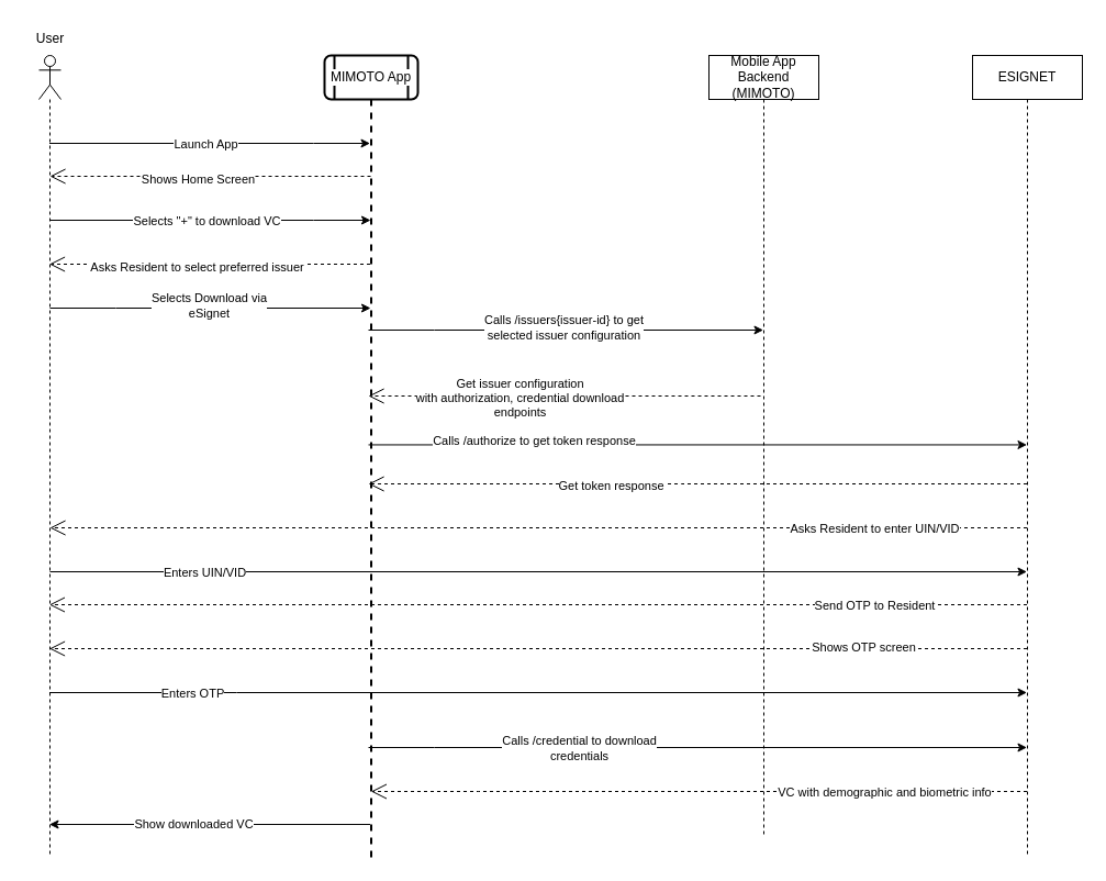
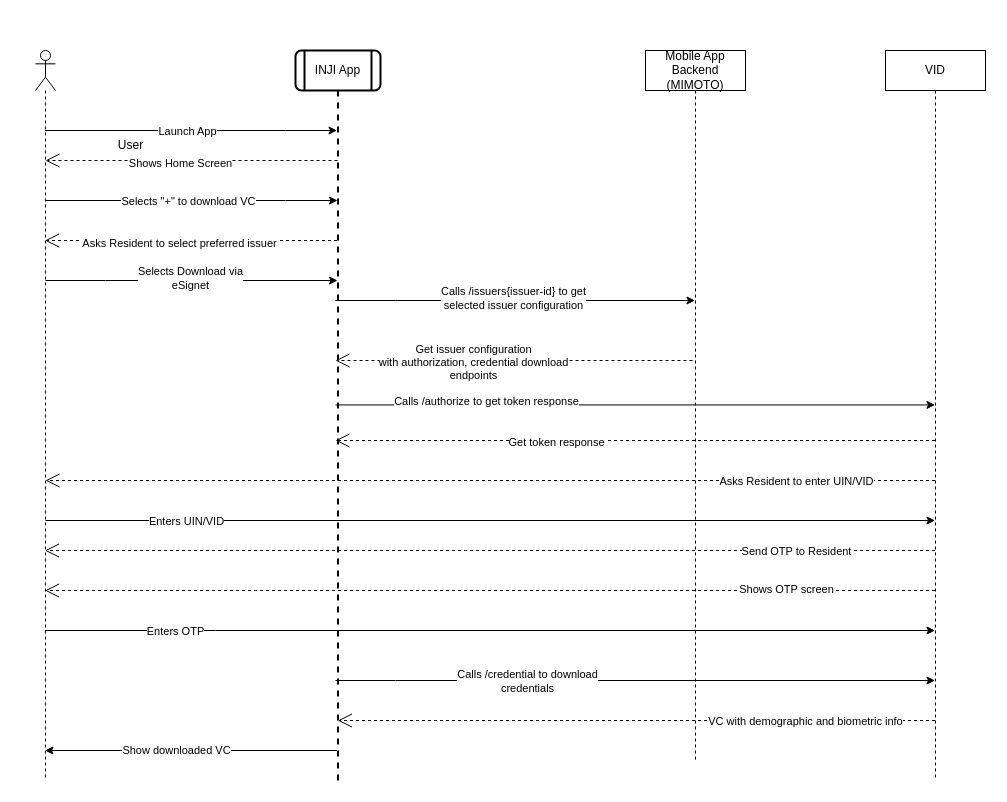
  <mxCell id="0" />
  <mxCell id="1" parent="0" />
  <mxCell id="2" style="edgeStyle=elbowEdgeStyle;rounded=0;orthogonalLoop=1;jettySize=auto;html=1;elbow=vertical;curved=0;" parent="1" edge="1"><mxGeometry relative="1" as="geometry"><Array as="points"><mxPoint x="505.61" y="404.44" /></Array><mxPoint x="334.999" y="404.44" as="sourcePoint" /><mxPoint x="934.5" y="404.44" as="targetPoint" /></mxGeometry></mxCell>
  <mxCell id="3" value="Calls&amp;nbsp;/authorize to get token response" style="edgeLabel;html=1;align=center;verticalAlign=middle;resizable=0;points=[];" parent="2" vertex="1" connectable="0"><mxGeometry x="0.284" y="-2" relative="1" as="geometry"><mxPoint x="-234" y="-6" as="offset" /></mxGeometry></mxCell>
  <mxCell id="4" value="" style="shape=umlLifeline;perimeter=lifelinePerimeter;whiteSpace=wrap;html=1;container=1;dropTarget=0;collapsible=0;recursiveResize=0;outlineConnect=0;portConstraint=eastwest;newEdgeStyle={&quot;edgeStyle&quot;:&quot;elbowEdgeStyle&quot;,&quot;elbow&quot;:&quot;vertical&quot;,&quot;curved&quot;:0,&quot;rounded&quot;:0};participant=umlActor;fontStyle=0" parent="1" vertex="1"><mxGeometry x="35" y="50" width="20" height="730" as="geometry" /></mxCell>
- <mxCell id="5" value="User" style="text;html=1;align=center;verticalAlign=middle;resizable=0;points=[];autosize=1;strokeColor=none;fillColor=none;" parent="1" vertex="1"><mxGeometry x="20" y="20" width="50" height="30" as="geometry" /></mxCell>
+ <mxCell id="5" value="User" style="text;html=1;align=center;verticalAlign=middle;resizable=0;points=[];autosize=1;strokeColor=none;fillColor=none;" parent="1" vertex="1"><mxGeometry x="105" y="130" width="50" height="30" as="geometry" /></mxCell>
  <mxCell id="6" style="edgeStyle=elbowEdgeStyle;rounded=0;orthogonalLoop=1;jettySize=auto;html=1;elbow=vertical;curved=0;" parent="1" source="8" target="4" edge="1"><mxGeometry relative="1" as="geometry"><Array as="points"><mxPoint x="145" y="750" /></Array></mxGeometry></mxCell>
  <mxCell id="7" value="Show downloaded VC" style="edgeLabel;html=1;align=center;verticalAlign=middle;resizable=0;points=[];" parent="6" vertex="1" connectable="0"><mxGeometry x="0.401" y="-1" relative="1" as="geometry"><mxPoint x="44" as="offset" /></mxGeometry></mxCell>
- <mxCell id="8" value="MIMOTO App" style="shape=umlLifeline;perimeter=lifelinePerimeter;whiteSpace=wrap;html=1;container=1;dropTarget=0;collapsible=0;recursiveResize=0;outlineConnect=0;portConstraint=eastwest;newEdgeStyle={&quot;edgeStyle&quot;:&quot;elbowEdgeStyle&quot;,&quot;elbow&quot;:&quot;vertical&quot;,&quot;curved&quot;:0,&quot;rounded&quot;:0};participant=process;verticalAlign=middle;strokeColor=default;shadow=0;dashed=0;strokeWidth=2;labelBackgroundColor=#ffffff;fillColor=default;fontColor=default;sketch=0;gradientColor=none;fontStyle=0;rounded=1;" parent="1" vertex="1"><mxGeometry x="295" y="50" width="85" height="730" as="geometry" /></mxCell>
+ <mxCell id="8" value="INJI App" style="shape=umlLifeline;perimeter=lifelinePerimeter;whiteSpace=wrap;html=1;container=1;dropTarget=0;collapsible=0;recursiveResize=0;outlineConnect=0;portConstraint=eastwest;newEdgeStyle={&quot;edgeStyle&quot;:&quot;elbowEdgeStyle&quot;,&quot;elbow&quot;:&quot;vertical&quot;,&quot;curved&quot;:0,&quot;rounded&quot;:0};participant=process;verticalAlign=middle;strokeColor=default;shadow=0;dashed=0;strokeWidth=2;labelBackgroundColor=#ffffff;fillColor=default;fontColor=default;sketch=0;gradientColor=none;fontStyle=0;rounded=1;" parent="1" vertex="1"><mxGeometry x="295" y="50" width="85" height="730" as="geometry" /></mxCell>
  <mxCell id="9" style="edgeStyle=elbowEdgeStyle;rounded=1;orthogonalLoop=1;jettySize=auto;html=1;elbow=vertical;curved=0;endArrow=open;endSize=12;dashed=1;" parent="1" edge="1"><mxGeometry relative="1" as="geometry"><Array as="points"><mxPoint x="455" y="550" /><mxPoint x="555" y="490" /><mxPoint x="375" y="450" /><mxPoint x="405" y="430" /><mxPoint x="425" y="410" /><mxPoint x="315" y="350" /><mxPoint x="205" y="330" /></Array><mxPoint x="934.5" y="550" as="sourcePoint" /><mxPoint x="44.389" y="550" as="targetPoint" /></mxGeometry></mxCell>
  <mxCell id="10" value="Send OTP to Resident" style="edgeLabel;html=1;align=center;verticalAlign=middle;resizable=0;points=[];" vertex="1" connectable="0" parent="9"><mxGeometry x="-0.629" y="2" relative="1" as="geometry"><mxPoint x="26" y="-2" as="offset" /></mxGeometry></mxCell>
  <mxCell id="11" style="edgeStyle=elbowEdgeStyle;rounded=1;orthogonalLoop=1;jettySize=auto;html=1;elbow=vertical;curved=0;endArrow=open;endSize=12;dashed=1;" parent="1" edge="1"><mxGeometry relative="1" as="geometry"><mxPoint x="692" y="360" as="sourcePoint" /><mxPoint x="335" y="360" as="targetPoint" /></mxGeometry></mxCell>
  <mxCell id="12" value="Get issuer configuration&lt;br&gt;with authorization, credential download&lt;br&gt;endpoints" style="edgeLabel;html=1;align=center;verticalAlign=middle;resizable=0;points=[];" parent="11" vertex="1" connectable="0"><mxGeometry x="0.314" y="1" relative="1" as="geometry"><mxPoint x="15" as="offset" /></mxGeometry></mxCell>
  <mxCell id="13" style="edgeStyle=elbowEdgeStyle;rounded=1;orthogonalLoop=1;jettySize=auto;html=1;elbow=vertical;curved=0;endArrow=open;endSize=12;dashed=1;" parent="1" source="16" edge="1"><mxGeometry relative="1" as="geometry"><Array as="points"><mxPoint x="445" y="720" /></Array><mxPoint x="694.5" y="720" as="sourcePoint" /><mxPoint x="337.389" y="720" as="targetPoint" /></mxGeometry></mxCell>
  <mxCell id="14" value="VC with demographic and biometric info" style="edgeLabel;html=1;align=center;verticalAlign=middle;resizable=0;points=[];" parent="13" vertex="1" connectable="0"><mxGeometry x="0.218" y="2" relative="1" as="geometry"><mxPoint x="234" y="-2" as="offset" /></mxGeometry></mxCell>
  <mxCell id="15" value="Mobile App Backend&lt;br&gt;(MIMOTO)" style="shape=umlLifeline;perimeter=lifelinePerimeter;whiteSpace=wrap;html=1;container=1;dropTarget=0;collapsible=0;recursiveResize=0;outlineConnect=0;portConstraint=eastwest;newEdgeStyle={&quot;edgeStyle&quot;:&quot;elbowEdgeStyle&quot;,&quot;elbow&quot;:&quot;vertical&quot;,&quot;curved&quot;:0,&quot;rounded&quot;:0};" parent="1" vertex="1"><mxGeometry x="645" y="50" width="100" height="710" as="geometry" /></mxCell>
- <mxCell id="16" value="ESIGNET" style="shape=umlLifeline;perimeter=lifelinePerimeter;whiteSpace=wrap;html=1;container=1;dropTarget=0;collapsible=0;recursiveResize=0;outlineConnect=0;portConstraint=eastwest;newEdgeStyle={&quot;edgeStyle&quot;:&quot;elbowEdgeStyle&quot;,&quot;elbow&quot;:&quot;vertical&quot;,&quot;curved&quot;:0,&quot;rounded&quot;:0};" vertex="1" parent="1"><mxGeometry x="885" y="50" width="100" height="730" as="geometry" /></mxCell>
+ <mxCell id="16" value="VID" style="shape=umlLifeline;perimeter=lifelinePerimeter;whiteSpace=wrap;html=1;container=1;dropTarget=0;collapsible=0;recursiveResize=0;outlineConnect=0;portConstraint=eastwest;newEdgeStyle={&quot;edgeStyle&quot;:&quot;elbowEdgeStyle&quot;,&quot;elbow&quot;:&quot;vertical&quot;,&quot;curved&quot;:0,&quot;rounded&quot;:0};" vertex="1" parent="1"><mxGeometry x="885" y="50" width="100" height="730" as="geometry" /></mxCell>
  <mxCell id="17" style="edgeStyle=elbowEdgeStyle;rounded=0;orthogonalLoop=1;jettySize=auto;html=1;elbow=horizontal;curved=0;" edge="1" parent="1"><mxGeometry relative="1" as="geometry"><Array as="points"><mxPoint x="285" y="130" /><mxPoint x="135" y="70" /></Array><mxPoint x="44.5" y="130" as="sourcePoint" /><mxPoint x="336.5" y="130" as="targetPoint" /></mxGeometry></mxCell>
  <mxCell id="18" value="Launch App" style="edgeLabel;html=1;align=center;verticalAlign=middle;resizable=0;points=[];" vertex="1" connectable="0" parent="17"><mxGeometry x="-0.291" relative="1" as="geometry"><mxPoint x="38" as="offset" /></mxGeometry></mxCell>
  <mxCell id="19" style="edgeStyle=elbowEdgeStyle;rounded=1;orthogonalLoop=1;jettySize=auto;html=1;elbow=horizontal;curved=0;endArrow=open;endSize=12;dashed=1;" edge="1" parent="1"><mxGeometry relative="1" as="geometry"><Array as="points"><mxPoint x="155.5" y="160" /></Array><mxPoint x="337" y="160" as="sourcePoint" /><mxPoint x="45" y="160" as="targetPoint" /></mxGeometry></mxCell>
  <mxCell id="20" value="Shows Home Screen" style="edgeLabel;html=1;align=center;verticalAlign=middle;resizable=0;points=[];" vertex="1" connectable="0" parent="19"><mxGeometry x="0.092" y="2" relative="1" as="geometry"><mxPoint x="1" as="offset" /></mxGeometry></mxCell>
  <mxCell id="21" style="edgeStyle=elbowEdgeStyle;rounded=0;orthogonalLoop=1;jettySize=auto;html=1;elbow=horizontal;curved=0;" edge="1" parent="1"><mxGeometry relative="1" as="geometry"><Array as="points"><mxPoint x="285" y="200" /><mxPoint x="135" y="140" /></Array><mxPoint x="45" y="200" as="sourcePoint" /><mxPoint x="337" y="200" as="targetPoint" /></mxGeometry></mxCell>
  <mxCell id="22" value="Selects &quot;+&quot; to download VC" style="edgeLabel;html=1;align=center;verticalAlign=middle;resizable=0;points=[];" vertex="1" connectable="0" parent="21"><mxGeometry x="-0.291" relative="1" as="geometry"><mxPoint x="38" as="offset" /></mxGeometry></mxCell>
  <mxCell id="23" style="edgeStyle=elbowEdgeStyle;rounded=1;orthogonalLoop=1;jettySize=auto;html=1;elbow=horizontal;curved=0;endArrow=open;endSize=12;dashed=1;" edge="1" parent="1"><mxGeometry relative="1" as="geometry"><Array as="points"><mxPoint x="155" y="240" /></Array><mxPoint x="336.5" y="240" as="sourcePoint" /><mxPoint x="44.5" y="240" as="targetPoint" /></mxGeometry></mxCell>
  <mxCell id="24" value="Asks Resident to select preferred issuer" style="edgeLabel;html=1;align=center;verticalAlign=middle;resizable=0;points=[];" vertex="1" connectable="0" parent="23"><mxGeometry x="0.092" y="2" relative="1" as="geometry"><mxPoint x="1" as="offset" /></mxGeometry></mxCell>
  <mxCell id="25" style="edgeStyle=elbowEdgeStyle;rounded=0;orthogonalLoop=1;jettySize=auto;html=1;elbow=horizontal;curved=0;" edge="1" parent="1"><mxGeometry relative="1" as="geometry"><Array as="points"><mxPoint x="105" y="280" /><mxPoint x="265" y="290" /><mxPoint x="165" y="250" /></Array><mxPoint x="45" y="280" as="sourcePoint" /><mxPoint x="337" y="280" as="targetPoint" /></mxGeometry></mxCell>
  <mxCell id="26" value="Selects Download via&lt;br&gt;eSignet" style="edgeLabel;html=1;align=center;verticalAlign=middle;resizable=0;points=[];" vertex="1" connectable="0" parent="25"><mxGeometry x="-0.017" y="3" relative="1" as="geometry"><mxPoint as="offset" /></mxGeometry></mxCell>
  <mxCell id="27" style="edgeStyle=elbowEdgeStyle;rounded=0;orthogonalLoop=1;jettySize=auto;html=1;elbow=horizontal;curved=0;" edge="1" parent="1" target="15"><mxGeometry relative="1" as="geometry"><Array as="points"><mxPoint x="395" y="300" /><mxPoint x="555" y="310" /><mxPoint x="455" y="270" /></Array><mxPoint x="335" y="300" as="sourcePoint" /><mxPoint x="627" y="300" as="targetPoint" /></mxGeometry></mxCell>
  <mxCell id="28" value="Calls /issuers{issuer-id} to get&lt;br&gt;selected issuer configuration" style="edgeLabel;html=1;align=center;verticalAlign=middle;resizable=0;points=[];" vertex="1" connectable="0" parent="27"><mxGeometry x="-0.017" y="3" relative="1" as="geometry"><mxPoint as="offset" /></mxGeometry></mxCell>
  <mxCell id="29" style="edgeStyle=elbowEdgeStyle;rounded=0;orthogonalLoop=1;jettySize=auto;html=1;elbow=vertical;curved=0;" edge="1" parent="1" target="16"><mxGeometry relative="1" as="geometry"><Array as="points"><mxPoint x="216" y="520" /></Array><mxPoint x="45" y="520" as="sourcePoint" /><mxPoint x="338" y="520" as="targetPoint" /></mxGeometry></mxCell>
  <mxCell id="30" value="Enters UIN/VID" style="edgeLabel;html=1;align=center;verticalAlign=middle;resizable=0;points=[];" vertex="1" connectable="0" parent="29"><mxGeometry x="-0.234" relative="1" as="geometry"><mxPoint x="-201" as="offset" /></mxGeometry></mxCell>
  <mxCell id="31" style="edgeStyle=elbowEdgeStyle;rounded=1;orthogonalLoop=1;jettySize=auto;html=1;elbow=vertical;curved=0;endArrow=open;endSize=12;dashed=1;" edge="1" parent="1" source="16"><mxGeometry relative="1" as="geometry"><mxPoint x="692" y="440" as="sourcePoint" /><mxPoint x="335" y="440" as="targetPoint" /></mxGeometry></mxCell>
  <mxCell id="32" value="Get token response" style="edgeLabel;html=1;align=center;verticalAlign=middle;resizable=0;points=[];" vertex="1" connectable="0" parent="31"><mxGeometry x="0.314" y="1" relative="1" as="geometry"><mxPoint x="15" as="offset" /></mxGeometry></mxCell>
  <mxCell id="33" style="edgeStyle=elbowEdgeStyle;rounded=1;orthogonalLoop=1;jettySize=auto;html=1;elbow=vertical;curved=0;endArrow=open;endSize=12;dashed=1;" edge="1" parent="1" source="16"><mxGeometry relative="1" as="geometry"><mxPoint x="402" y="480" as="sourcePoint" /><mxPoint x="45" y="480" as="targetPoint" /></mxGeometry></mxCell>
  <mxCell id="34" value="Asks Resident to enter UIN/VID" style="edgeLabel;html=1;align=center;verticalAlign=middle;resizable=0;points=[];" vertex="1" connectable="0" parent="33"><mxGeometry x="-0.521" relative="1" as="geometry"><mxPoint x="74" as="offset" /></mxGeometry></mxCell>
  <mxCell id="35" style="edgeStyle=elbowEdgeStyle;rounded=1;orthogonalLoop=1;jettySize=auto;html=1;elbow=vertical;curved=0;endArrow=open;endSize=12;dashed=1;" edge="1" parent="1" source="16"><mxGeometry relative="1" as="geometry"><Array as="points"><mxPoint x="245" y="590" /><mxPoint x="275" y="620" /><mxPoint x="215" y="570" /></Array><mxPoint x="336.5" y="590" as="sourcePoint" /><mxPoint x="44.5" y="590" as="targetPoint" /></mxGeometry></mxCell>
  <mxCell id="36" value="Shows OTP screen" style="edgeLabel;html=1;align=center;verticalAlign=middle;resizable=0;points=[];" vertex="1" connectable="0" parent="35"><mxGeometry x="0.36" y="-2" relative="1" as="geometry"><mxPoint x="456" as="offset" /></mxGeometry></mxCell>
  <mxCell id="37" style="edgeStyle=elbowEdgeStyle;rounded=0;orthogonalLoop=1;jettySize=auto;html=1;elbow=vertical;curved=0;" edge="1" parent="1" target="16"><mxGeometry relative="1" as="geometry"><Array as="points"><mxPoint x="215" y="630" /></Array><mxPoint x="44.5" y="630" as="sourcePoint" /><mxPoint x="336.5" y="630" as="targetPoint" /></mxGeometry></mxCell>
  <mxCell id="38" value="Enters OTP" style="edgeLabel;html=1;align=center;verticalAlign=middle;resizable=0;points=[];" vertex="1" connectable="0" parent="37"><mxGeometry x="0.284" y="-2" relative="1" as="geometry"><mxPoint x="-441" y="-2" as="offset" /></mxGeometry></mxCell>
  <mxCell id="39" style="edgeStyle=elbowEdgeStyle;rounded=0;orthogonalLoop=1;jettySize=auto;html=1;elbow=horizontal;curved=0;" edge="1" parent="1" target="16"><mxGeometry relative="1" as="geometry"><Array as="points"><mxPoint x="395" y="680" /><mxPoint x="555" y="690" /><mxPoint x="455" y="650" /></Array><mxPoint x="335" y="680" as="sourcePoint" /><mxPoint x="695" y="680" as="targetPoint" /></mxGeometry></mxCell>
  <mxCell id="40" value="Calls /credential to download&lt;br&gt;credentials" style="edgeLabel;html=1;align=center;verticalAlign=middle;resizable=0;points=[];" vertex="1" connectable="0" parent="39"><mxGeometry x="-0.017" y="3" relative="1" as="geometry"><mxPoint x="-104" y="3" as="offset" /></mxGeometry></mxCell>
